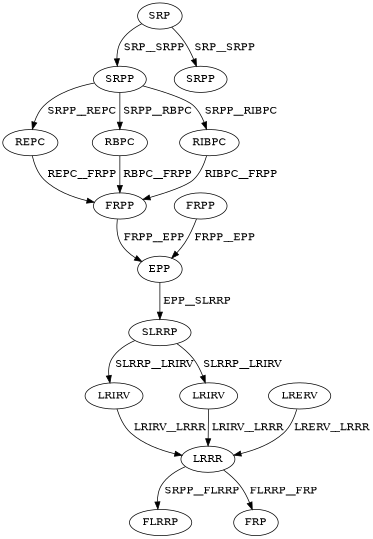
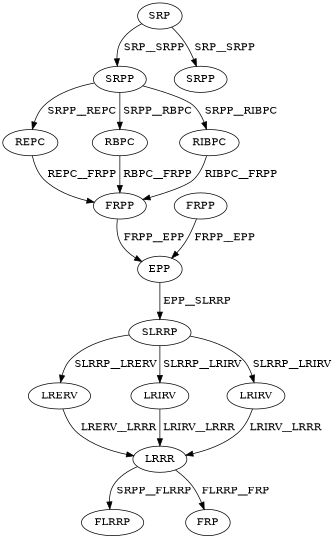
  digraph {
    node [color=black fontcolor=black]
    edge [color=black fontcolor=black]
    n1 [label=SRP]
    n2 [label=SRPP]
    n3 [label=SRPP]
    n4 [label=REPC]
    n5 [label=RBPC]
    n6 [label=RIBPC]
    n7 [label=FRPP]
    n8 [label=FRPP]
    n9 [label=EPP]
    n10 [label=SLRRP]
    n11 [label=LRERV]
    n12 [label=LRIRV]
    n13 [label=LRIRV]
    n14 [label=LRRR]
    n15 [label=FLRRP]
    n16 [label=FRP]
    n1 -> n2 [label=" SRP__SRPP"]
    n1 -> n3 [label=" SRP__SRPP"]
    n2 -> n4 [label=" SRPP__REPC"]
    n2 -> n5 [label=" SRPP__RBPC"]
    n2 -> n6 [label=" SRPP__RIBPC"]
    n4 -> n7 [label=" REPC__FRPP"]
    n5 -> n7 [label=" RBPC__FRPP"]
    n6 -> n7 [label=" RIBPC__FRPP"]
    n7 -> n9 [label=" FRPP__EPP"]
    n8 -> n9 [label=" FRPP__EPP"]
    n9 -> n10 [label=" EPP__SLRRP"]
+   n10 -> n11 [label=" SLRRP__LRERV"]
    n10 -> n12 [label=" SLRRP__LRIRV"]
    n10 -> n13 [label=" SLRRP__LRIRV"]
    n11 -> n14 [label=" LRERV__LRRR"]
    n12 -> n14 [label=" LRIRV__LRRR"]
    n13 -> n14 [label=" LRIRV__LRRR"]
    n14 -> n15 [label=" SRPP__FLRRP"]
    n14 -> n16 [label=" FLRRP__FRP"]
  }
